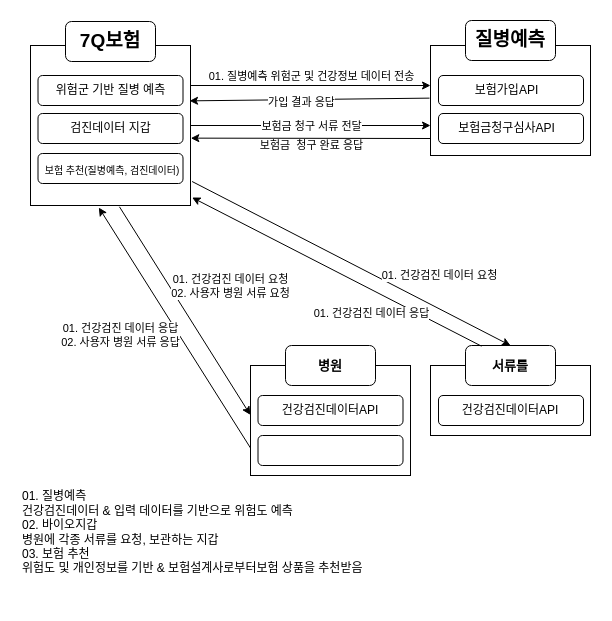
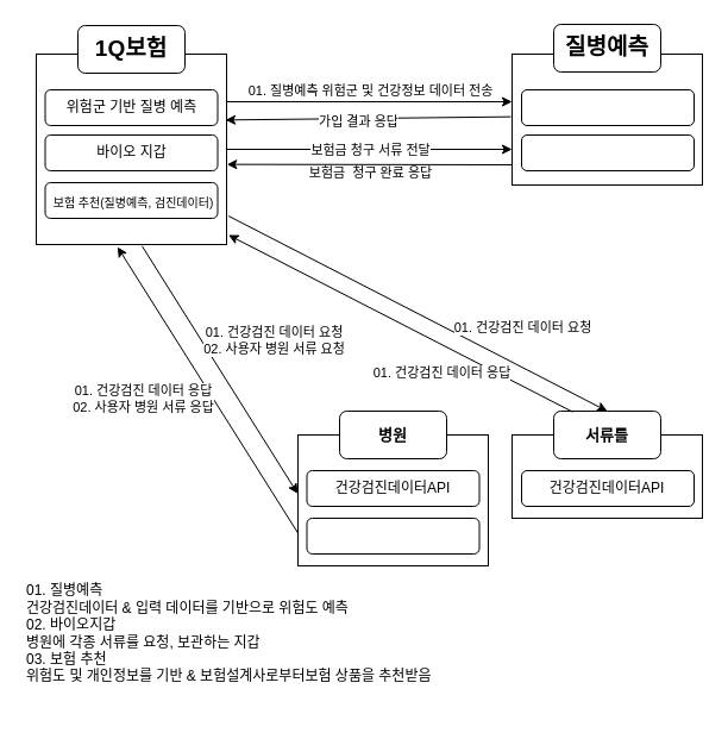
  <mxCell id="0" />
  <mxCell id="1" parent="0" />
  <mxCell id="2" value="" style="rounded=0;whiteSpace=wrap;html=1;" vertex="1" parent="1"><mxGeometry x="430" y="45" width="160" height="110" as="geometry" /></mxCell>
  <mxCell id="3" value="" style="rounded=0;whiteSpace=wrap;html=1;" vertex="1" parent="1"><mxGeometry x="430" y="365" width="160" height="70" as="geometry" /></mxCell>
  <mxCell id="4" value="" style="rounded=1;whiteSpace=wrap;html=1;" vertex="1" parent="1"><mxGeometry x="465" y="345" width="90" height="40" as="geometry" /></mxCell>
  <mxCell id="5" value="" style="rounded=1;whiteSpace=wrap;html=1;" vertex="1" parent="1"><mxGeometry x="465" y="20" width="90" height="40" as="geometry" /></mxCell>
  <mxCell id="6" value="&lt;b&gt;&lt;font style=&quot;font-size: 19px;&quot;&gt;질병예측&lt;/font&gt;&lt;/b&gt;" style="text;html=1;strokeColor=none;fillColor=none;align=center;verticalAlign=middle;whiteSpace=wrap;rounded=0;" vertex="1" parent="1"><mxGeometry x="470" y="25" width="80" height="30" as="geometry" /></mxCell>
  <mxCell id="7" value="" style="whiteSpace=wrap;html=1;aspect=fixed;" vertex="1" parent="1"><mxGeometry x="30" y="45" width="160" height="160" as="geometry" /></mxCell>
  <mxCell id="8" value="" style="rounded=1;whiteSpace=wrap;html=1;" vertex="1" parent="1"><mxGeometry x="65" y="21" width="90" height="40" as="geometry" /></mxCell>
- <mxCell id="9" value="&lt;b&gt;&lt;font style=&quot;font-size: 19px;&quot;&gt;7Q보험&lt;/font&gt;&lt;/b&gt;" style="text;html=1;strokeColor=none;fillColor=none;align=center;verticalAlign=middle;whiteSpace=wrap;rounded=0;" vertex="1" parent="1"><mxGeometry x="70" y="26" width="80" height="30" as="geometry" /></mxCell>
+ <mxCell id="9" value="&lt;b&gt;&lt;font style=&quot;font-size: 19px;&quot;&gt;1Q보험&lt;/font&gt;&lt;/b&gt;" style="text;html=1;strokeColor=none;fillColor=none;align=center;verticalAlign=middle;whiteSpace=wrap;rounded=0;" vertex="1" parent="1"><mxGeometry x="70" y="26" width="80" height="30" as="geometry" /></mxCell>
  <mxCell id="10" value="&lt;b style=&quot;&quot;&gt;&lt;font style=&quot;font-size: 13px;&quot;&gt;서류를&lt;/font&gt;&lt;/b&gt;" style="text;html=1;strokeColor=none;fillColor=none;align=center;verticalAlign=middle;whiteSpace=wrap;rounded=0;" vertex="1" parent="1"><mxGeometry x="470" y="350" width="80" height="30" as="geometry" /></mxCell>
  <mxCell id="11" value="01. 질병예측&lt;br&gt;건강검진데이터 &amp;amp; 입력 데이터를 기반으로 위험도 예측&lt;br&gt;02. 바이오지갑&lt;br&gt;병원에 각종 서류를 요청, 보관하는 지갑&lt;br&gt;03. 보험 추천&lt;br&gt;위험도 및 개인정보를 기반 &amp;amp; 보험설계사로부터보험 상품을 추천받음" style="text;html=1;strokeColor=none;fillColor=none;align=left;verticalAlign=middle;whiteSpace=wrap;rounded=0;" vertex="1" parent="1"><mxGeometry x="20" y="465" width="396.25" height="134" as="geometry" /></mxCell>
  <mxCell id="12" value="" style="rounded=0;whiteSpace=wrap;html=1;" vertex="1" parent="1"><mxGeometry x="250" y="365" width="160" height="110" as="geometry" /></mxCell>
  <mxCell id="13" value="" style="rounded=1;whiteSpace=wrap;html=1;" vertex="1" parent="1"><mxGeometry x="285" y="345" width="90" height="40" as="geometry" /></mxCell>
  <mxCell id="14" value="&lt;b style=&quot;&quot;&gt;&lt;font style=&quot;font-size: 13px;&quot;&gt;병원&lt;/font&gt;&lt;/b&gt;" style="text;html=1;strokeColor=none;fillColor=none;align=center;verticalAlign=middle;whiteSpace=wrap;rounded=0;" vertex="1" parent="1"><mxGeometry x="290" y="350" width="80" height="30" as="geometry" /></mxCell>
  <mxCell id="15" value="" style="endArrow=classic;html=1;rounded=0;exitX=0.556;exitY=1.008;exitDx=0;exitDy=0;entryX=-0.001;entryY=0.449;entryDx=0;entryDy=0;exitPerimeter=0;entryPerimeter=0;" edge="1" parent="1" source="7" target="12"><mxGeometry width="50" height="50" relative="1" as="geometry"><mxPoint x="320" y="245" as="sourcePoint" /><mxPoint x="430" y="235" as="targetPoint" /></mxGeometry></mxCell>
  <mxCell id="16" value="01. 건강검진 데이터 요청&lt;br&gt;02. 사용자 병원 서류 요청" style="edgeLabel;html=1;align=center;verticalAlign=middle;resizable=0;points=[];" vertex="1" connectable="0" parent="15"><mxGeometry x="-0.015" y="-1" relative="1" as="geometry"><mxPoint x="47" y="-24" as="offset" /></mxGeometry></mxCell>
  <mxCell id="17" value="" style="endArrow=classic;html=1;rounded=0;exitX=1.01;exitY=0.85;exitDx=0;exitDy=0;entryX=0.5;entryY=0;entryDx=0;entryDy=0;exitPerimeter=0;" edge="1" parent="1" source="7" target="4"><mxGeometry width="50" height="50" relative="1" as="geometry"><mxPoint x="380" y="285" as="sourcePoint" /><mxPoint x="430" y="235" as="targetPoint" /></mxGeometry></mxCell>
  <mxCell id="18" value="01. 건강검진 데이터 요청" style="edgeLabel;html=1;align=center;verticalAlign=middle;resizable=0;points=[];" vertex="1" connectable="0" parent="17"><mxGeometry x="0.322" y="3" relative="1" as="geometry"><mxPoint x="35" y="-12" as="offset" /></mxGeometry></mxCell>
  <mxCell id="19" value="" style="endArrow=classic;html=1;rounded=0;exitX=0;exitY=0.75;exitDx=0;exitDy=0;entryX=0.427;entryY=1.013;entryDx=0;entryDy=0;entryPerimeter=0;" edge="1" parent="1" source="12" target="7"><mxGeometry width="50" height="50" relative="1" as="geometry"><mxPoint x="250" y="375" as="sourcePoint" /><mxPoint x="100" y="215" as="targetPoint" /></mxGeometry></mxCell>
  <mxCell id="20" value="01. 건강검진 데이터 응답&lt;br&gt;02. 사용자 병원 서류 응답" style="edgeLabel;html=1;align=center;verticalAlign=middle;resizable=0;points=[];" vertex="1" connectable="0" parent="19"><mxGeometry x="-0.056" y="1" relative="1" as="geometry"><mxPoint x="-58" as="offset" /></mxGeometry></mxCell>
  <mxCell id="21" value="" style="endArrow=classic;html=1;rounded=0;exitX=0.178;exitY=0.017;exitDx=0;exitDy=0;exitPerimeter=0;entryX=1.01;entryY=0.95;entryDx=0;entryDy=0;entryPerimeter=0;" edge="1" parent="1" source="4" target="7"><mxGeometry width="50" height="50" relative="1" as="geometry"><mxPoint x="440" y="365" as="sourcePoint" /><mxPoint x="190" y="195" as="targetPoint" /></mxGeometry></mxCell>
  <mxCell id="22" value="01. 건강검진 데이터 응답" style="edgeLabel;html=1;align=center;verticalAlign=middle;resizable=0;points=[];" vertex="1" connectable="0" parent="21"><mxGeometry x="-0.571" y="-1" relative="1" as="geometry"><mxPoint x="-49" as="offset" /></mxGeometry></mxCell>
  <mxCell id="23" value="" style="endArrow=classic;html=1;rounded=0;exitX=1;exitY=0.25;exitDx=0;exitDy=0;entryX=0;entryY=0.25;entryDx=0;entryDy=0;" edge="1" parent="1" source="7"><mxGeometry width="50" height="50" relative="1" as="geometry"><mxPoint x="380" y="285" as="sourcePoint" /><mxPoint x="430" y="85" as="targetPoint" /></mxGeometry></mxCell>
  <mxCell id="24" value="01. 질병예측 위험군 및 건강정보 데이터 전송" style="edgeLabel;html=1;align=center;verticalAlign=middle;resizable=0;points=[];" vertex="1" connectable="0" parent="23"><mxGeometry x="0.161" y="2" relative="1" as="geometry"><mxPoint x="-19" y="-8" as="offset" /></mxGeometry></mxCell>
  <mxCell id="25" value="" style="endArrow=classic;html=1;rounded=0;entryX=0.994;entryY=0.346;entryDx=0;entryDy=0;entryPerimeter=0;exitX=-0.006;exitY=0.329;exitDx=0;exitDy=0;exitPerimeter=0;" edge="1" parent="1" target="7"><mxGeometry width="50" height="50" relative="1" as="geometry"><mxPoint x="429.04" y="97.64" as="sourcePoint" /><mxPoint x="190" y="95" as="targetPoint" /></mxGeometry></mxCell>
  <mxCell id="26" value="가입 결과 응답" style="edgeLabel;html=1;align=center;verticalAlign=middle;resizable=0;points=[];" vertex="1" connectable="0" parent="25"><mxGeometry x="-0.094" y="3" relative="1" as="geometry"><mxPoint x="-20" as="offset" /></mxGeometry></mxCell>
  <mxCell id="27" value="" style="endArrow=classic;html=1;rounded=0;exitX=1;exitY=0.5;exitDx=0;exitDy=0;entryX=0;entryY=0.5;entryDx=0;entryDy=0;" edge="1" parent="1" source="7"><mxGeometry width="50" height="50" relative="1" as="geometry"><mxPoint x="380" y="285" as="sourcePoint" /><mxPoint x="430" y="125" as="targetPoint" /></mxGeometry></mxCell>
  <mxCell id="28" value="보험금 청구 서류 전달" style="edgeLabel;html=1;align=center;verticalAlign=middle;resizable=0;points=[];" vertex="1" connectable="0" parent="27"><mxGeometry x="0.103" y="-4" relative="1" as="geometry"><mxPoint x="-12" y="-4" as="offset" /></mxGeometry></mxCell>
  <mxCell id="29" value="" style="endArrow=classic;html=1;rounded=0;entryX=1.002;entryY=0.579;entryDx=0;entryDy=0;entryPerimeter=0;" edge="1" parent="1" target="7"><mxGeometry width="50" height="50" relative="1" as="geometry"><mxPoint x="430" y="138" as="sourcePoint" /><mxPoint x="430" y="235" as="targetPoint" /></mxGeometry></mxCell>
  <mxCell id="30" value="보험금&amp;nbsp; 청구 완료 응답" style="edgeLabel;html=1;align=center;verticalAlign=middle;resizable=0;points=[];" vertex="1" connectable="0" parent="29"><mxGeometry x="0.024" y="-1" relative="1" as="geometry"><mxPoint x="3" y="8" as="offset" /></mxGeometry></mxCell>
  <mxCell id="31" value="" style="rounded=1;whiteSpace=wrap;html=1;" vertex="1" parent="1"><mxGeometry x="438" y="75" width="145" height="30" as="geometry" /></mxCell>
  <mxCell id="32" value="" style="rounded=1;whiteSpace=wrap;html=1;" vertex="1" parent="1"><mxGeometry x="438" y="113" width="145" height="30" as="geometry" /></mxCell>
- <mxCell id="33" value="보험가입API" style="text;html=1;strokeColor=none;fillColor=none;align=center;verticalAlign=middle;whiteSpace=wrap;rounded=0;" vertex="1" parent="1"><mxGeometry x="470" y="75" width="72.5" height="30" as="geometry" /></mxCell>
- <mxCell id="34" value="보험금청구심사API" style="text;html=1;strokeColor=none;fillColor=none;align=center;verticalAlign=middle;whiteSpace=wrap;rounded=0;" vertex="1" parent="1"><mxGeometry x="448.75" y="113" width="115" height="30" as="geometry" /></mxCell>
  <mxCell id="35" value="" style="rounded=1;whiteSpace=wrap;html=1;" vertex="1" parent="1"><mxGeometry x="37.5" y="75" width="145" height="30" as="geometry" /></mxCell>
  <mxCell id="36" value="" style="rounded=1;whiteSpace=wrap;html=1;" vertex="1" parent="1"><mxGeometry x="37.5" y="113" width="145" height="30" as="geometry" /></mxCell>
  <mxCell id="37" value="" style="rounded=1;whiteSpace=wrap;html=1;" vertex="1" parent="1"><mxGeometry x="37.5" y="153" width="145" height="30" as="geometry" /></mxCell>
  <mxCell id="38" value="위험군 기반 질병 예측" style="text;html=1;strokeColor=none;fillColor=none;align=center;verticalAlign=middle;whiteSpace=wrap;rounded=0;" vertex="1" parent="1"><mxGeometry x="33.75" y="75" width="152.5" height="30" as="geometry" /></mxCell>
- <mxCell id="39" value="검진데이터 지갑" style="text;html=1;strokeColor=none;fillColor=none;align=center;verticalAlign=middle;whiteSpace=wrap;rounded=0;" vertex="1" parent="1"><mxGeometry x="33.75" y="113" width="152.5" height="30" as="geometry" /></mxCell>
+ <mxCell id="39" value="바이오 지갑" style="text;html=1;strokeColor=none;fillColor=none;align=center;verticalAlign=middle;whiteSpace=wrap;rounded=0;" vertex="1" parent="1"><mxGeometry x="33.75" y="113" width="152.5" height="30" as="geometry" /></mxCell>
  <mxCell id="40" value="&lt;font style=&quot;font-size: 10px;&quot;&gt;보험 추천&lt;font style=&quot;font-size: 10px;&quot;&gt;(질병예측, 검진데이터)&lt;/font&gt;&lt;/font&gt;" style="text;html=1;strokeColor=none;fillColor=none;align=center;verticalAlign=middle;whiteSpace=wrap;rounded=0;" vertex="1" parent="1"><mxGeometry x="33.75" y="155" width="156.25" height="30" as="geometry" /></mxCell>
  <mxCell id="41" value="" style="rounded=1;whiteSpace=wrap;html=1;" vertex="1" parent="1"><mxGeometry x="257.5" y="395" width="145" height="30" as="geometry" /></mxCell>
  <mxCell id="42" value="" style="rounded=1;whiteSpace=wrap;html=1;" vertex="1" parent="1"><mxGeometry x="257.5" y="435" width="145" height="30" as="geometry" /></mxCell>
  <mxCell id="43" value="건강검진데이터API" style="text;html=1;strokeColor=none;fillColor=none;align=center;verticalAlign=middle;whiteSpace=wrap;rounded=0;" vertex="1" parent="1"><mxGeometry x="275" y="395" width="110" height="30" as="geometry" /></mxCell>
  <mxCell id="44" value="" style="rounded=1;whiteSpace=wrap;html=1;" vertex="1" parent="1"><mxGeometry x="438" y="395" width="145" height="30" as="geometry" /></mxCell>
  <mxCell id="45" value="건강검진데이터API" style="text;html=1;strokeColor=none;fillColor=none;align=center;verticalAlign=middle;whiteSpace=wrap;rounded=0;" vertex="1" parent="1"><mxGeometry x="455" y="395" width="110" height="30" as="geometry" /></mxCell>
